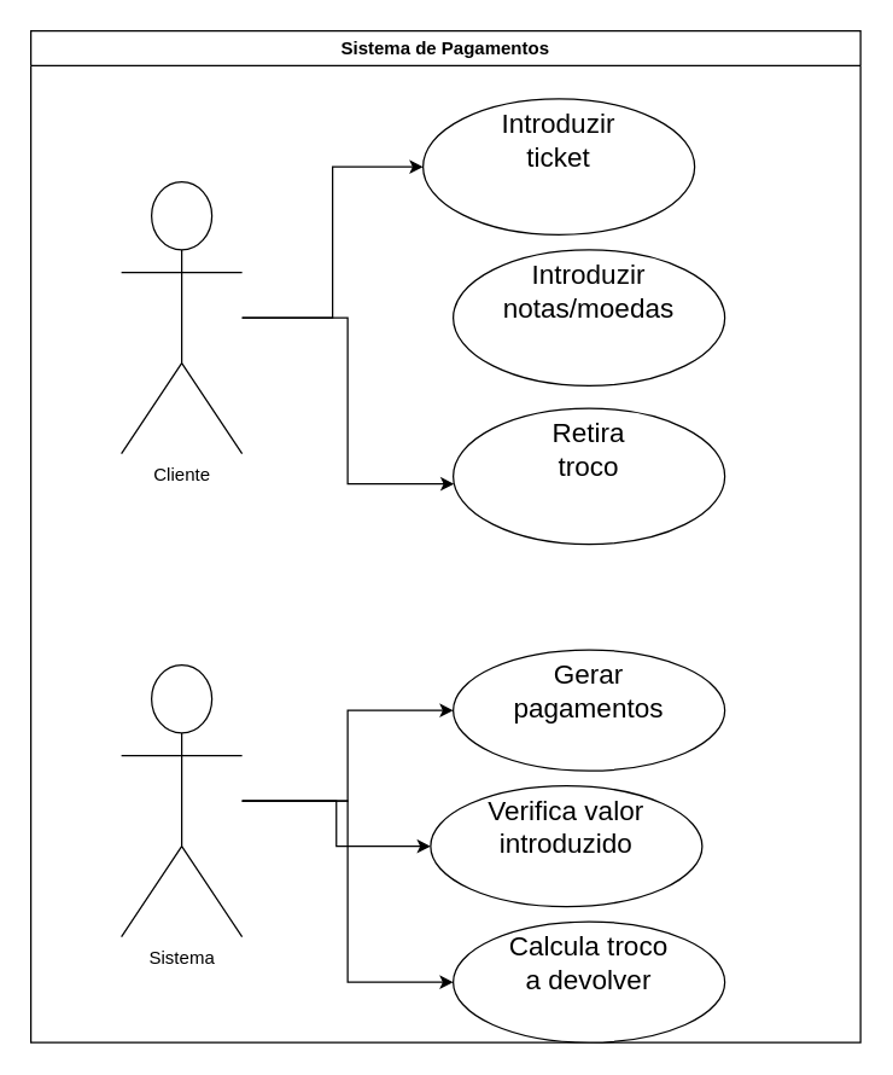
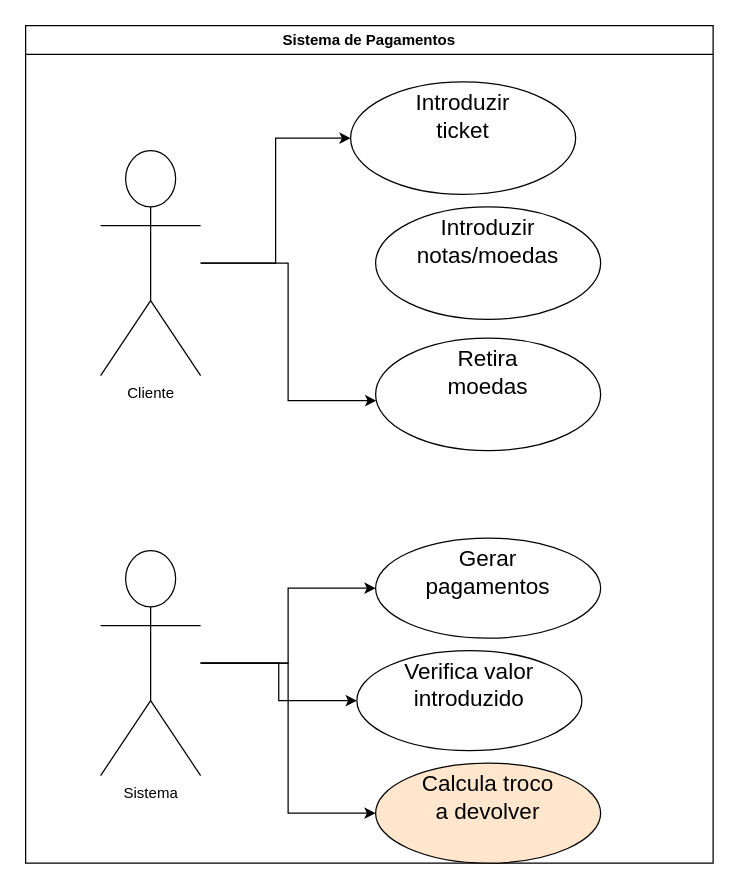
  <mxCell id="0" />
  <mxCell id="1" parent="0" />
  <mxCell id="2" value="Sistema de Pagamentos" style="swimlane;whiteSpace=wrap;html=1;" vertex="1" parent="1"><mxGeometry x="20" y="20" width="550" height="670" as="geometry" /></mxCell>
  <mxCell id="3" value="" style="edgeStyle=orthogonalEdgeStyle;rounded=0;orthogonalLoop=1;jettySize=auto;html=1;" edge="1" parent="2" source="5" target="6"><mxGeometry relative="1" as="geometry" /></mxCell>
  <mxCell id="4" value="" style="edgeStyle=orthogonalEdgeStyle;rounded=0;orthogonalLoop=1;jettySize=auto;html=1;" edge="1" parent="2" source="5" target="8"><mxGeometry relative="1" as="geometry"><Array as="points"><mxPoint x="210" y="190" /><mxPoint x="210" y="300" /></Array></mxGeometry></mxCell>
  <mxCell id="5" value="Cliente&lt;div&gt;&lt;br/&gt;&lt;/div&gt;" style="shape=umlActor;verticalLabelPosition=bottom;verticalAlign=top;html=1;outlineConnect=0;" vertex="1" parent="2"><mxGeometry x="60" y="100" width="80" height="180" as="geometry" /></mxCell>
  <mxCell id="6" value="&lt;font style=&quot;font-size: 18px;&quot;&gt;Introduzir&lt;br&gt;ticket&lt;/font&gt;" style="ellipse;whiteSpace=wrap;html=1;verticalAlign=top;align=center;" vertex="1" parent="2"><mxGeometry x="260" y="45" width="180" height="90" as="geometry" /></mxCell>
  <mxCell id="7" value="&lt;font style=&quot;font-size: 18px;&quot;&gt;Introduzir&lt;br&gt;notas/moedas&lt;/font&gt;" style="ellipse;whiteSpace=wrap;html=1;verticalAlign=top;" vertex="1" parent="2"><mxGeometry x="280" y="145" width="180" height="90" as="geometry" /></mxCell>
- <mxCell id="8" value="&lt;font style=&quot;font-size: 18px;&quot;&gt;Retira &lt;br&gt;troco&lt;/font&gt;" style="ellipse;whiteSpace=wrap;html=1;verticalAlign=top;" vertex="1" parent="2"><mxGeometry x="280" y="250" width="180" height="90" as="geometry" /></mxCell>
+ <mxCell id="8" value="&lt;font style=&quot;font-size: 18px;&quot;&gt;Retira &lt;br&gt;moedas&lt;/font&gt;" style="ellipse;whiteSpace=wrap;html=1;verticalAlign=top;" vertex="1" parent="2"><mxGeometry x="280" y="250" width="180" height="90" as="geometry" /></mxCell>
  <mxCell id="9" value="" style="edgeStyle=orthogonalEdgeStyle;rounded=0;orthogonalLoop=1;jettySize=auto;html=1;" edge="1" parent="2" source="12" target="13"><mxGeometry relative="1" as="geometry" /></mxCell>
  <mxCell id="10" value="" style="edgeStyle=orthogonalEdgeStyle;rounded=0;orthogonalLoop=1;jettySize=auto;html=1;" edge="1" parent="2" source="12" target="14"><mxGeometry relative="1" as="geometry" /></mxCell>
  <mxCell id="11" value="" style="edgeStyle=orthogonalEdgeStyle;rounded=0;orthogonalLoop=1;jettySize=auto;html=1;" edge="1" parent="2" source="12" target="15"><mxGeometry relative="1" as="geometry" /></mxCell>
  <mxCell id="12" value="Sistema" style="shape=umlActor;verticalLabelPosition=bottom;verticalAlign=top;html=1;outlineConnect=0;" vertex="1" parent="2"><mxGeometry x="60" y="420" width="80" height="180" as="geometry" /></mxCell>
  <mxCell id="13" value="&lt;font style=&quot;font-size: 18px;&quot;&gt;Gerar &lt;br&gt;pagamentos&lt;/font&gt;" style="ellipse;whiteSpace=wrap;html=1;verticalAlign=top;" vertex="1" parent="2"><mxGeometry x="280" y="410" width="180" height="80" as="geometry" /></mxCell>
  <mxCell id="14" value="&lt;font style=&quot;font-size: 18px;&quot;&gt;Verifica valor&lt;br&gt;introduzido&lt;/font&gt;" style="ellipse;whiteSpace=wrap;html=1;verticalAlign=top;" vertex="1" parent="2"><mxGeometry x="265" y="500" width="180" height="80" as="geometry" /></mxCell>
- <mxCell id="15" value="&lt;font style=&quot;font-size: 18px;&quot;&gt;Calcula troco&lt;br&gt;a devolver&lt;/font&gt;" style="ellipse;whiteSpace=wrap;html=1;verticalAlign=top;" vertex="1" parent="2"><mxGeometry x="280" y="590" width="180" height="80" as="geometry" /></mxCell>
+ <mxCell id="15" value="&lt;font style=&quot;font-size: 18px;&quot;&gt;Calcula troco&lt;br&gt;a devolver&lt;/font&gt;" style="ellipse;whiteSpace=wrap;html=1;verticalAlign=top;fillColor=#ffe6cc;" vertex="1" parent="2"><mxGeometry x="280" y="590" width="180" height="80" as="geometry" /></mxCell>
